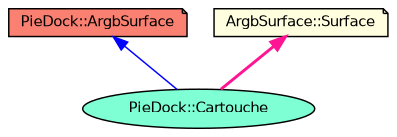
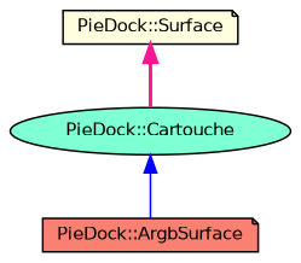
  digraph {
    node [color=black fontname=Helvetica fontsize=10 shape=note style=filled]
    edge [dir=back fontname=Helvetica fontsize=10 labelfontname=Helvetica labelfontsize=10]
    n1 [fillcolor=aquamarine fontcolor=black height=0.2 label="PieDock::Cartouche" shape=ellipse width=0.4]
    n2 [fillcolor=salmon height=0.2 label="PieDock::ArgbSurface" width=0.4]
-   n3 [fillcolor=lightyellow height=0.2 label="ArgbSurface::Surface" width=0.4]
-   n2 -> n1 [color=blue style=solid]
+   n3 [fillcolor=lightyellow height=0.2 label="PieDock::Surface" width=0.4]
+   n1 -> n2 [color=blue style=solid]
    n3 -> n1 [color=deeppink style=bold]
  }
